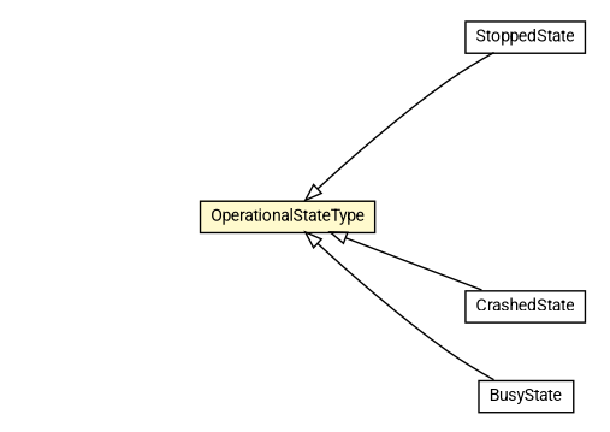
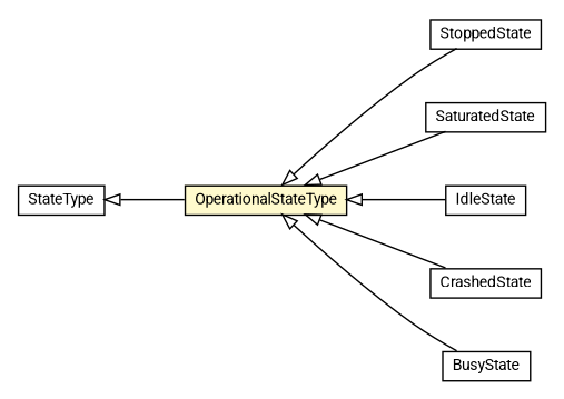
  digraph {
    fontname=Roboto
    nodesep=0.25
    rankdir=LR
    ranksep=0.5
    node [fontcolor=black fontname=Roboto fontsize=10.0 shape=plaintext]
    edge [arrowtail=empty dir=back fontname=Roboto fontsize=10 headport=p labelfontname=arial labelfontsize=10 tailport=p]
    n1 [label=<<table title="org.oasis_open.docs.wsdm.mows_2.StoppedState" border="0" cellborder="1" cellspacing="0" cellpadding="2" port="p" href="./StoppedState.html"> 		<tr><td><table border="0" cellspacing="0" cellpadding="1"> <tr><td align="center" balign="center"> StoppedState </td></tr> 		</table></td></tr> 		</table>>]
+   n2 [label=<<table title="org.oasis_open.docs.wsdm.mows_2.SaturatedState" border="0" cellborder="1" cellspacing="0" cellpadding="2" port="p" href="./SaturatedState.html"> 		<tr><td><table border="0" cellspacing="0" cellpadding="1"> <tr><td align="center" balign="center"> SaturatedState </td></tr> 		</table></td></tr> 		</table>>]
    n3 [label=<<table title="org.oasis_open.docs.wsdm.mows_2.OperationalStateType" border="0" cellborder="1" cellspacing="0" cellpadding="2" port="p" bgcolor="lemonChiffon" href="./OperationalStateType.html"> 		<tr><td><table border="0" cellspacing="0" cellpadding="1"> <tr><td align="center" balign="center"> OperationalStateType </td></tr> 		</table></td></tr> 		</table>>]
+   n4 [label=<<table title="org.oasis_open.docs.wsdm.mows_2.IdleState" border="0" cellborder="1" cellspacing="0" cellpadding="2" port="p" href="./IdleState.html"> 		<tr><td><table border="0" cellspacing="0" cellpadding="1"> <tr><td align="center" balign="center"> IdleState </td></tr> 		</table></td></tr> 		</table>>]
    n5 [label=<<table title="org.oasis_open.docs.wsdm.mows_2.CrashedState" border="0" cellborder="1" cellspacing="0" cellpadding="2" port="p" href="./CrashedState.html"> 		<tr><td><table border="0" cellspacing="0" cellpadding="1"> <tr><td align="center" balign="center"> CrashedState </td></tr> 		</table></td></tr> 		</table>>]
    n6 [label=<<table title="org.oasis_open.docs.wsdm.mows_2.BusyState" border="0" cellborder="1" cellspacing="0" cellpadding="2" port="p" href="./BusyState.html"> 		<tr><td><table border="0" cellspacing="0" cellpadding="1"> <tr><td align="center" balign="center"> BusyState </td></tr> 		</table></td></tr> 		</table>>]
+   n7 [label=<<table title="org.oasis_open.docs.wsdm.muws2_2.StateType" border="0" cellborder="1" cellspacing="0" cellpadding="2" port="p" href="../muws2_2/StateType.html"> 		<tr><td><table border="0" cellspacing="0" cellpadding="1"> <tr><td align="center" balign="center"> StateType </td></tr> 		</table></td></tr> 		</table>>]
    n3 -> n1
+   n3 -> n2
+   n3 -> n4
    n3 -> n5
    n3 -> n6
+   n7 -> n3
  }
